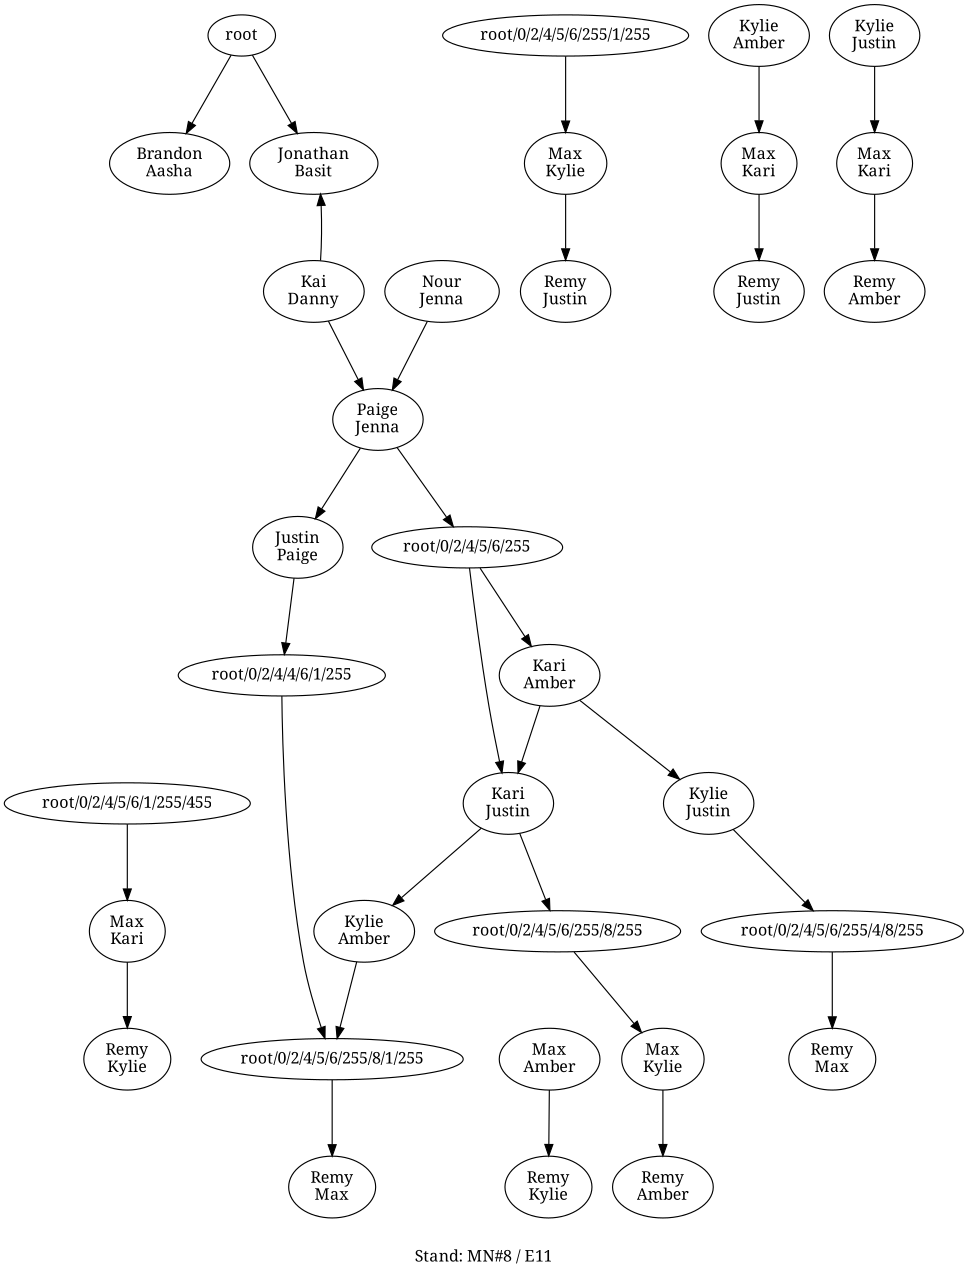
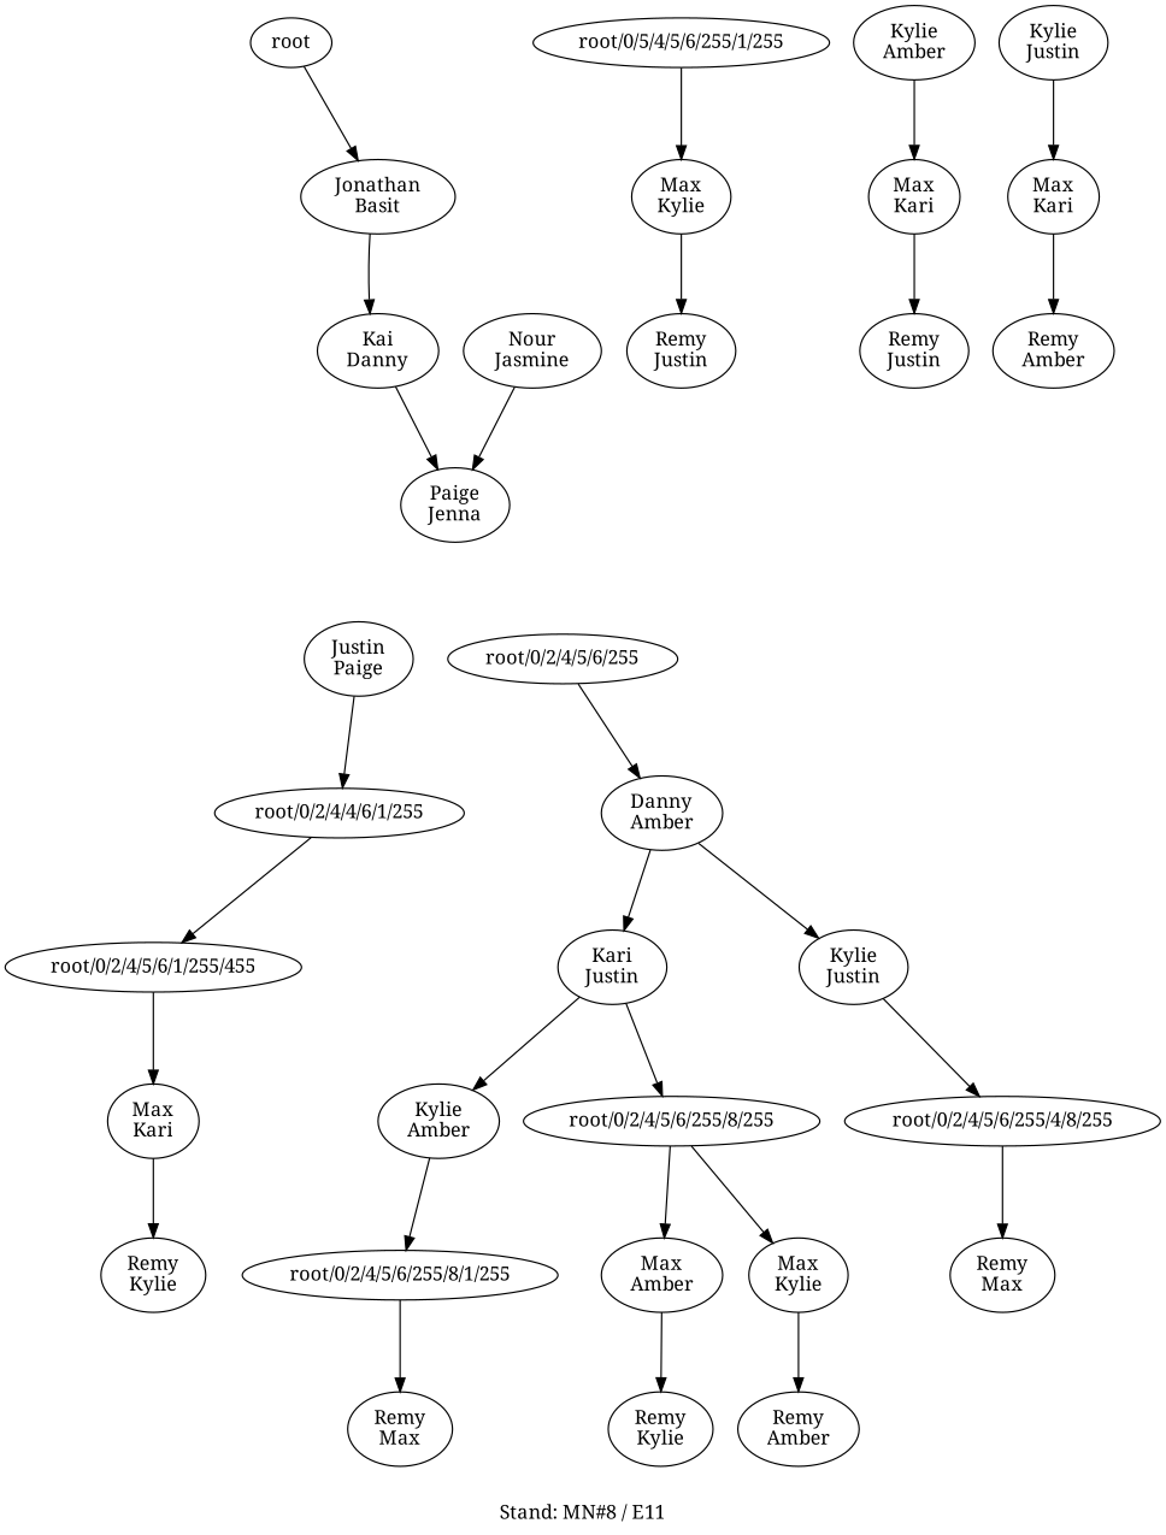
  digraph {
    fontname="Noto Serif"
    label="Stand: MN#8 / E11"
    labelloc=b
    ranksep=0.8
    node [fontname="Noto Serif"]
    edge [fontname="Noto Serif"]
-   n1 [label="Brandon\nAasha"]
    n2 [label="Jonathan\nBasit"]
    n3 [label="Kai\nDanny"]
    root
    n5 [label="Paige\nJenna"]
-   n6 [label="Nour\nJenna"]
+   n6 [label="Nour\nJasmine"]
    n7 [label="Justin\nPaige"]
    "root/0/2/4/5/6/255"
    n9 [label="root/0/2/4/4/6/1/255"]
-   n10 [label="Kari\nAmber"]
+   n10 [label="Danny\nAmber"]
    n11 [label="Kari\nJustin"]
    n12 [label="root/0/2/4/5/6/1/255/455"]
    n13 [label="Max\nKari"]
    n14 [label="Remy\nKylie"]
    n15 [label="Kylie\nJustin"]
    n16 [label="Kylie\nAmber"]
    "root/0/2/4/5/6/255/8/255"
    n18 [label="root/0/2/4/5/6/255/4/8/255"]
    n19 [label="Max\nKylie"]
-   "root/0/2/4/5/6/255/1/255"
+   "root/0/2/4/5/6/255/1/255" [label="root/0/5/4/5/6/255/1/255"]
    n21 [label="Remy\nMax"]
    "root/0/2/4/5/6/255/8/1/255"
    n23 [label="Max\nAmber"]
    n24 [label="Max\nKylie"]
    n25 [label="Remy\nMax"]
    n26 [label="Remy\nKylie"]
    n27 [label="Remy\nAmber"]
    n28 [label="Remy\nJustin"]
    n29 [label="Kylie\nAmber"]
    n30 [label="Max\nKari"]
    n31 [label="Kylie\nJustin"]
    n32 [label="Max\nKari"]
    n33 [label="Remy\nJustin"]
    n34 [label="Remy\nAmber"]
-   n3 -> n2
+   n2 -> n3
    n3 -> n5
-   root -> n1
    root -> n2
-   n5 -> n7
-   n5 -> "root/0/2/4/5/6/255"
    n6 -> n5
    n7 -> n9
    "root/0/2/4/5/6/255" -> n10
-   "root/0/2/4/5/6/255" -> n11
-   n9 -> "root/0/2/4/5/6/255/8/1/255"
+   n9 -> n12
    n10 -> n11
    n10 -> n15
    n11 -> n16
    n11 -> "root/0/2/4/5/6/255/8/255"
    n12 -> n13
    n13 -> n14
    n15 -> n18
    n16 -> "root/0/2/4/5/6/255/8/1/255"
+   "root/0/2/4/5/6/255/8/255" -> n23
    "root/0/2/4/5/6/255/8/255" -> n24
    n18 -> n21
    n19 -> n28
    "root/0/2/4/5/6/255/1/255" -> n19
    "root/0/2/4/5/6/255/8/1/255" -> n25
    n23 -> n26
    n24 -> n27
    n29 -> n30
    n30 -> n33
    n31 -> n32
    n32 -> n34
  }
